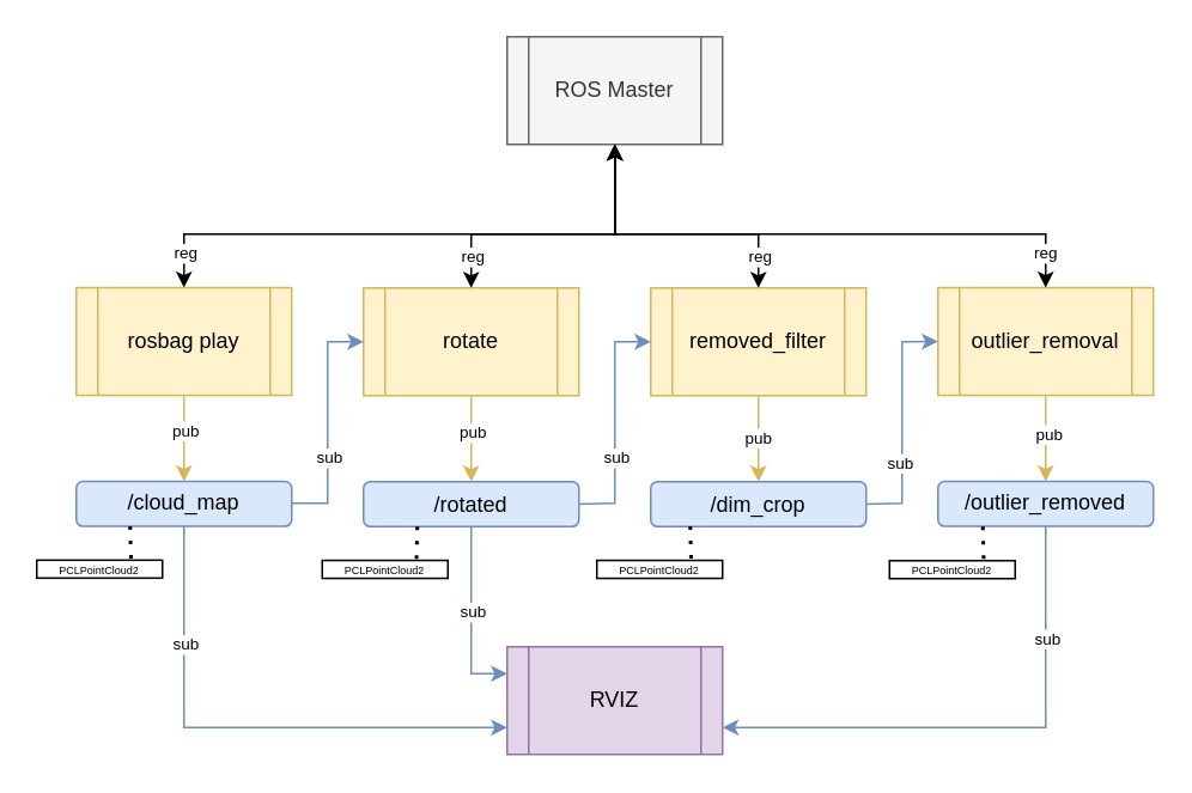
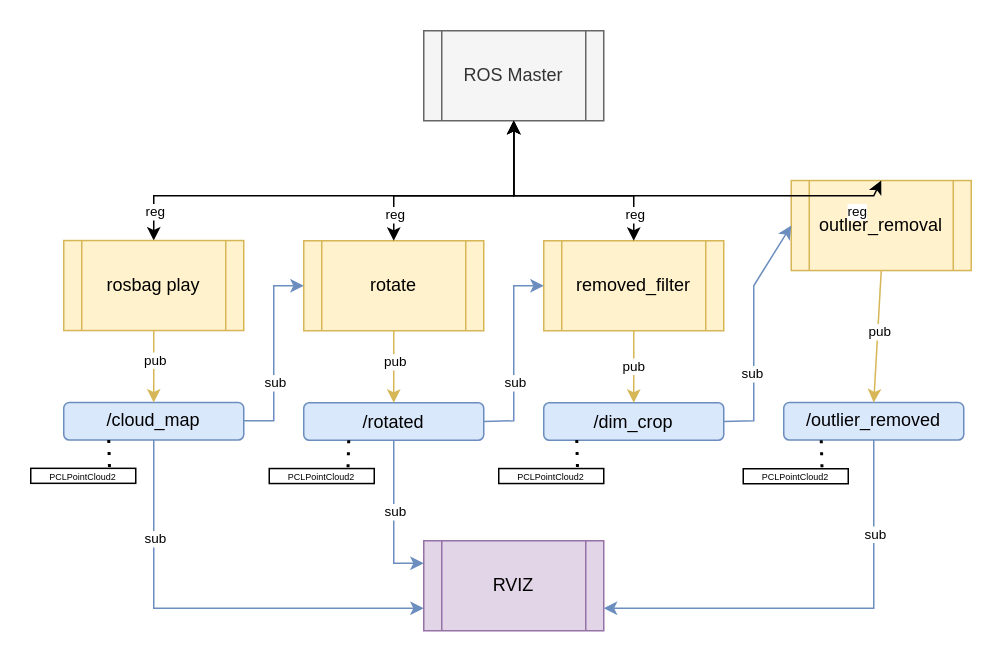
  <mxCell id="0" />
  <mxCell id="1" parent="0" />
  <mxCell id="2" value="ROS Master" style="shape=process;whiteSpace=wrap;html=1;backgroundOutline=1;fillColor=#f5f5f5;fontColor=#333333;strokeColor=#666666;" vertex="1" parent="1"><mxGeometry x="282" y="20" width="120" height="60" as="geometry" /></mxCell>
  <mxCell id="3" value="rotate" style="shape=process;whiteSpace=wrap;html=1;backgroundOutline=1;fillColor=#fff2cc;strokeColor=#d6b656;" vertex="1" parent="1"><mxGeometry x="202" y="160" width="120" height="60" as="geometry" /></mxCell>
  <mxCell id="4" value="removed_filter" style="shape=process;whiteSpace=wrap;html=1;backgroundOutline=1;fillColor=#fff2cc;strokeColor=#d6b656;" vertex="1" parent="1"><mxGeometry x="362" y="160" width="120" height="60" as="geometry" /></mxCell>
- <mxCell id="5" value="outlier_removal" style="shape=process;whiteSpace=wrap;html=1;backgroundOutline=1;fillColor=#fff2cc;strokeColor=#d6b656;" vertex="1" parent="1"><mxGeometry x="522" y="159.86" width="120" height="60" as="geometry" /></mxCell>
+ <mxCell id="5" value="outlier_removal" style="shape=process;whiteSpace=wrap;html=1;backgroundOutline=1;fillColor=#fff2cc;strokeColor=#d6b656;" vertex="1" parent="1"><mxGeometry x="527" y="119.86" width="120" height="60" as="geometry" /></mxCell>
  <mxCell id="6" value="/rotated" style="rounded=1;whiteSpace=wrap;html=1;fillColor=#dae8fc;strokeColor=#6c8ebf;" vertex="1" parent="1"><mxGeometry x="202" y="268" width="120" height="25" as="geometry" /></mxCell>
  <mxCell id="7" value="RVIZ" style="shape=process;whiteSpace=wrap;html=1;backgroundOutline=1;fillColor=#e1d5e7;strokeColor=#9673a6;" vertex="1" parent="1"><mxGeometry x="282" y="360" width="120" height="60" as="geometry" /></mxCell>
  <mxCell id="8" value="/dim_crop" style="rounded=1;whiteSpace=wrap;html=1;fillColor=#dae8fc;strokeColor=#6c8ebf;" vertex="1" parent="1"><mxGeometry x="362" y="268" width="120" height="25" as="geometry" /></mxCell>
  <mxCell id="9" value="/outlier_removed" style="rounded=1;whiteSpace=wrap;html=1;fillColor=#dae8fc;strokeColor=#6c8ebf;" vertex="1" parent="1"><mxGeometry x="522" y="267.86" width="120" height="25" as="geometry" /></mxCell>
  <mxCell id="10" value="" style="endArrow=classic;html=1;rounded=0;exitX=0.5;exitY=1;exitDx=0;exitDy=0;entryX=0.5;entryY=0;entryDx=0;entryDy=0;fillColor=#fff2cc;strokeColor=#d6b656;" edge="1" parent="1" source="3" target="6"><mxGeometry width="50" height="50" relative="1" as="geometry"><mxPoint x="461" y="200" as="sourcePoint" /><mxPoint x="511" y="150" as="targetPoint" /></mxGeometry></mxCell>
  <mxCell id="11" value="pub" style="edgeLabel;html=1;align=center;verticalAlign=middle;resizable=0;points=[];fontSize=9;" vertex="1" connectable="0" parent="10"><mxGeometry x="0.309" relative="1" as="geometry"><mxPoint y="-11" as="offset" /></mxGeometry></mxCell>
  <mxCell id="12" value="" style="endArrow=classic;html=1;rounded=0;exitX=1;exitY=0.5;exitDx=0;exitDy=0;entryX=0;entryY=0.5;entryDx=0;entryDy=0;fillColor=#dae8fc;strokeColor=#6c8ebf;" edge="1" parent="1" source="6" target="4"><mxGeometry x="1" y="50" width="50" height="50" relative="1" as="geometry"><mxPoint x="302" y="300" as="sourcePoint" /><mxPoint x="302" y="350" as="targetPoint" /><Array as="points"><mxPoint x="342" y="280" /><mxPoint x="342" y="190" /></Array><mxPoint as="offset" /></mxGeometry></mxCell>
  <mxCell id="13" value="sub" style="edgeLabel;html=1;align=center;verticalAlign=middle;resizable=0;points=[];fontSize=9;" vertex="1" connectable="0" parent="12"><mxGeometry x="-0.319" relative="1" as="geometry"><mxPoint y="-2" as="offset" /></mxGeometry></mxCell>
  <mxCell id="14" value="" style="endArrow=classic;html=1;rounded=0;fontSize=9;exitX=0.5;exitY=1;exitDx=0;exitDy=0;fillColor=#dae8fc;strokeColor=#6c8ebf;entryX=0;entryY=0.25;entryDx=0;entryDy=0;" edge="1" parent="1" source="6" target="7"><mxGeometry width="50" height="50" relative="1" as="geometry"><mxPoint x="242" y="360" as="sourcePoint" /><mxPoint x="262" y="370" as="targetPoint" /><Array as="points"><mxPoint x="262" y="375" /></Array></mxGeometry></mxCell>
  <mxCell id="15" value="sub" style="edgeLabel;html=1;align=center;verticalAlign=middle;resizable=0;points=[];fontSize=9;" vertex="1" connectable="0" parent="14"><mxGeometry x="-0.549" relative="1" as="geometry"><mxPoint y="24" as="offset" /></mxGeometry></mxCell>
  <mxCell id="16" value="" style="endArrow=classic;html=1;rounded=0;fontSize=9;exitX=0.5;exitY=1;exitDx=0;exitDy=0;entryX=1;entryY=0.75;entryDx=0;entryDy=0;fillColor=#dae8fc;strokeColor=#6c8ebf;" edge="1" parent="1" source="9" target="7"><mxGeometry width="50" height="50" relative="1" as="geometry"><mxPoint x="422" y="200" as="sourcePoint" /><mxPoint x="472" y="150" as="targetPoint" /><Array as="points"><mxPoint x="582" y="405" /></Array></mxGeometry></mxCell>
  <mxCell id="17" value="sub" style="edgeLabel;html=1;align=center;verticalAlign=middle;resizable=0;points=[];fontSize=9;" vertex="1" connectable="0" parent="16"><mxGeometry x="-0.567" relative="1" as="geometry"><mxPoint as="offset" /></mxGeometry></mxCell>
  <mxCell id="18" value="" style="endArrow=classic;html=1;rounded=0;fontSize=9;exitX=0.5;exitY=1;exitDx=0;exitDy=0;entryX=0.5;entryY=0;entryDx=0;entryDy=0;fillColor=#fff2cc;strokeColor=#d6b656;" edge="1" parent="1" source="4" target="8"><mxGeometry width="50" height="50" relative="1" as="geometry"><mxPoint x="422" y="200" as="sourcePoint" /><mxPoint x="472" y="150" as="targetPoint" /></mxGeometry></mxCell>
  <mxCell id="19" value="pub" style="edgeLabel;html=1;align=center;verticalAlign=middle;resizable=0;points=[];fontSize=9;" vertex="1" connectable="0" parent="18"><mxGeometry x="-0.048" y="-1" relative="1" as="geometry"><mxPoint as="offset" /></mxGeometry></mxCell>
  <mxCell id="20" value="" style="endArrow=classic;html=1;rounded=0;fontSize=9;exitX=1;exitY=0.5;exitDx=0;exitDy=0;entryX=0;entryY=0.5;entryDx=0;entryDy=0;fillColor=#dae8fc;strokeColor=#6c8ebf;" edge="1" parent="1" source="8" target="5"><mxGeometry width="50" height="50" relative="1" as="geometry"><mxPoint x="422" y="200" as="sourcePoint" /><mxPoint x="472" y="150" as="targetPoint" /><Array as="points"><mxPoint x="502" y="280" /><mxPoint x="502" y="190" /></Array></mxGeometry></mxCell>
  <mxCell id="21" value="sub" style="edgeLabel;html=1;align=center;verticalAlign=middle;resizable=0;points=[];fontSize=9;" vertex="1" connectable="0" parent="20"><mxGeometry x="-0.336" y="2" relative="1" as="geometry"><mxPoint as="offset" /></mxGeometry></mxCell>
  <mxCell id="22" value="" style="endArrow=classic;html=1;rounded=0;fontSize=9;exitX=0.5;exitY=1;exitDx=0;exitDy=0;entryX=0.5;entryY=0;entryDx=0;entryDy=0;fillColor=#fff2cc;strokeColor=#d6b656;" edge="1" parent="1" source="5" target="9"><mxGeometry width="50" height="50" relative="1" as="geometry"><mxPoint x="382" y="199.86" as="sourcePoint" /><mxPoint x="432" y="149.86" as="targetPoint" /></mxGeometry></mxCell>
  <mxCell id="23" value="pub" style="edgeLabel;html=1;align=center;verticalAlign=middle;resizable=0;points=[];fontSize=9;" vertex="1" connectable="0" parent="22"><mxGeometry x="-0.077" y="1" relative="1" as="geometry"><mxPoint as="offset" /></mxGeometry></mxCell>
  <mxCell id="24" value="" style="endArrow=classic;startArrow=classic;html=1;rounded=0;fontSize=9;exitX=0.5;exitY=0;exitDx=0;exitDy=0;entryX=0.5;entryY=1;entryDx=0;entryDy=0;" edge="1" parent="1" source="4" target="2"><mxGeometry width="50" height="50" relative="1" as="geometry"><mxPoint x="352" y="160" as="sourcePoint" /><mxPoint x="362" y="100" as="targetPoint" /><Array as="points"><mxPoint x="422" y="130" /><mxPoint x="342" y="130" /></Array></mxGeometry></mxCell>
  <mxCell id="25" value="reg" style="edgeLabel;html=1;align=center;verticalAlign=middle;resizable=0;points=[];fontSize=9;" vertex="1" connectable="0" parent="24"><mxGeometry x="-0.5" y="-1" relative="1" as="geometry"><mxPoint x="10" y="13" as="offset" /></mxGeometry></mxCell>
  <mxCell id="26" value="" style="endArrow=classic;startArrow=classic;html=1;rounded=0;fontSize=9;exitX=0.5;exitY=0;exitDx=0;exitDy=0;entryX=0.5;entryY=1;entryDx=0;entryDy=0;" edge="1" parent="1" source="5" target="2"><mxGeometry width="50" height="50" relative="1" as="geometry"><mxPoint x="422" y="200" as="sourcePoint" /><mxPoint x="362" y="110" as="targetPoint" /><Array as="points"><mxPoint x="582" y="130" /><mxPoint x="342" y="130" /></Array></mxGeometry></mxCell>
  <mxCell id="27" value="reg" style="edgeLabel;html=1;align=center;verticalAlign=middle;resizable=0;points=[];fontSize=9;" vertex="1" connectable="0" parent="26"><mxGeometry x="-0.333" y="-1" relative="1" as="geometry"><mxPoint x="77" y="11" as="offset" /></mxGeometry></mxCell>
  <mxCell id="28" value="" style="endArrow=classic;startArrow=classic;html=1;rounded=0;fontSize=9;exitX=0.5;exitY=0;exitDx=0;exitDy=0;entryX=0.5;entryY=1;entryDx=0;entryDy=0;" edge="1" parent="1" source="36" target="2"><mxGeometry width="50" height="50" relative="1" as="geometry"><mxPoint x="422" y="200" as="sourcePoint" /><mxPoint x="422" y="110" as="targetPoint" /><Array as="points"><mxPoint x="102" y="130" /><mxPoint x="342" y="130" /></Array></mxGeometry></mxCell>
  <mxCell id="29" value="reg" style="edgeLabel;html=1;align=center;verticalAlign=middle;resizable=0;points=[];fontSize=9;" vertex="1" connectable="0" parent="28"><mxGeometry x="0.157" y="-2" relative="1" as="geometry"><mxPoint x="-155" y="8" as="offset" /></mxGeometry></mxCell>
  <mxCell id="30" value="" style="endArrow=none;dashed=1;html=1;dashPattern=1 3;strokeWidth=2;rounded=0;fontSize=9;exitX=0.25;exitY=1;exitDx=0;exitDy=0;entryX=0.75;entryY=0;entryDx=0;entryDy=0;" edge="1" parent="1" source="6" target="31"><mxGeometry width="50" height="50" relative="1" as="geometry"><mxPoint x="221.8" y="293.625" as="sourcePoint" /><mxPoint x="218" y="314" as="targetPoint" /></mxGeometry></mxCell>
  <mxCell id="31" value="&lt;font style=&quot;font-size: 6px;&quot;&gt;PCLPointCloud2&lt;/font&gt;" style="rounded=0;whiteSpace=wrap;html=1;fontSize=9;" vertex="1" parent="1"><mxGeometry x="179" y="311.86" width="70" height="10" as="geometry" /></mxCell>
  <mxCell id="32" value="" style="endArrow=none;dashed=1;html=1;dashPattern=1 3;strokeWidth=2;rounded=0;fontSize=9;exitX=0.25;exitY=1;exitDx=0;exitDy=0;entryX=0.75;entryY=0;entryDx=0;entryDy=0;" edge="1" parent="1" target="33"><mxGeometry width="50" height="50" relative="1" as="geometry"><mxPoint x="384" y="292.86" as="sourcePoint" /><mxPoint x="371" y="313.86" as="targetPoint" /></mxGeometry></mxCell>
  <mxCell id="33" value="&lt;font style=&quot;font-size: 6px;&quot;&gt;PCLPointCloud2&lt;/font&gt;" style="rounded=0;whiteSpace=wrap;html=1;fontSize=9;" vertex="1" parent="1"><mxGeometry x="332" y="311.86" width="70" height="10" as="geometry" /></mxCell>
  <mxCell id="34" value="" style="endArrow=none;dashed=1;html=1;dashPattern=1 3;strokeWidth=2;rounded=0;fontSize=9;exitX=0.25;exitY=1;exitDx=0;exitDy=0;entryX=0.75;entryY=0;entryDx=0;entryDy=0;" edge="1" parent="1" target="35"><mxGeometry width="50" height="50" relative="1" as="geometry"><mxPoint x="547" y="293" as="sourcePoint" /><mxPoint x="534" y="314" as="targetPoint" /></mxGeometry></mxCell>
  <mxCell id="35" value="&lt;font style=&quot;font-size: 6px;&quot;&gt;PCLPointCloud2&lt;/font&gt;" style="rounded=0;whiteSpace=wrap;html=1;fontSize=9;" vertex="1" parent="1"><mxGeometry x="495" y="312" width="70" height="10" as="geometry" /></mxCell>
  <mxCell id="36" value="rosbag play" style="shape=process;whiteSpace=wrap;html=1;backgroundOutline=1;fillColor=#fff2cc;strokeColor=#d6b656;" vertex="1" parent="1"><mxGeometry x="42" y="159.86" width="120" height="60" as="geometry" /></mxCell>
  <mxCell id="37" value="/cloud_map" style="rounded=1;whiteSpace=wrap;html=1;fillColor=#dae8fc;strokeColor=#6c8ebf;" vertex="1" parent="1"><mxGeometry x="42" y="267.86" width="120" height="25" as="geometry" /></mxCell>
  <mxCell id="38" value="" style="endArrow=classic;html=1;rounded=0;exitX=0.5;exitY=1;exitDx=0;exitDy=0;entryX=0.5;entryY=0;entryDx=0;entryDy=0;fillColor=#fff2cc;strokeColor=#d6b656;" edge="1" parent="1" source="36" target="37"><mxGeometry width="50" height="50" relative="1" as="geometry"><mxPoint x="300" y="199.86" as="sourcePoint" /><mxPoint x="350" y="149.86" as="targetPoint" /></mxGeometry></mxCell>
  <mxCell id="39" value="pub" style="edgeLabel;html=1;align=center;verticalAlign=middle;resizable=0;points=[];fontSize=9;" vertex="1" connectable="0" parent="38"><mxGeometry x="0.309" relative="1" as="geometry"><mxPoint y="-11" as="offset" /></mxGeometry></mxCell>
  <mxCell id="40" value="" style="endArrow=classic;html=1;rounded=0;fontSize=9;exitX=0.5;exitY=1;exitDx=0;exitDy=0;entryX=0;entryY=0.75;entryDx=0;entryDy=0;fillColor=#dae8fc;strokeColor=#6c8ebf;" edge="1" parent="1" source="37" target="7"><mxGeometry width="50" height="50" relative="1" as="geometry"><mxPoint x="81" y="359.86" as="sourcePoint" /><mxPoint x="201" y="369.86" as="targetPoint" /><Array as="points"><mxPoint x="102" y="405" /></Array></mxGeometry></mxCell>
  <mxCell id="41" value="sub" style="edgeLabel;html=1;align=center;verticalAlign=middle;resizable=0;points=[];fontSize=9;" vertex="1" connectable="0" parent="40"><mxGeometry x="-0.549" relative="1" as="geometry"><mxPoint as="offset" /></mxGeometry></mxCell>
  <mxCell id="42" value="" style="endArrow=none;dashed=1;html=1;dashPattern=1 3;strokeWidth=2;rounded=0;fontSize=9;exitX=0.25;exitY=1;exitDx=0;exitDy=0;entryX=0.75;entryY=0;entryDx=0;entryDy=0;" edge="1" parent="1" source="37" target="43"><mxGeometry width="50" height="50" relative="1" as="geometry"><mxPoint x="60.8" y="293.485" as="sourcePoint" /><mxPoint x="57" y="313.86" as="targetPoint" /></mxGeometry></mxCell>
  <mxCell id="43" value="&lt;font style=&quot;font-size: 6px;&quot;&gt;PCLPointCloud2&lt;/font&gt;" style="rounded=0;whiteSpace=wrap;html=1;fontSize=9;" vertex="1" parent="1"><mxGeometry x="20" y="311.72" width="70" height="10" as="geometry" /></mxCell>
  <mxCell id="44" value="" style="endArrow=classic;html=1;rounded=0;entryX=0;entryY=0.5;entryDx=0;entryDy=0;fillColor=#dae8fc;strokeColor=#6c8ebf;" edge="1" parent="1" target="3"><mxGeometry x="1" y="50" width="50" height="50" relative="1" as="geometry"><mxPoint x="162" y="280" as="sourcePoint" /><mxPoint x="202" y="190" as="targetPoint" /><Array as="points"><mxPoint x="182" y="280" /><mxPoint x="182" y="190" /></Array><mxPoint as="offset" /></mxGeometry></mxCell>
  <mxCell id="45" value="sub" style="edgeLabel;html=1;align=center;verticalAlign=middle;resizable=0;points=[];fontSize=9;" vertex="1" connectable="0" parent="44"><mxGeometry x="-0.319" relative="1" as="geometry"><mxPoint y="-2" as="offset" /></mxGeometry></mxCell>
  <mxCell id="46" value="" style="endArrow=classic;startArrow=classic;html=1;rounded=0;fontSize=9;exitX=0.5;exitY=0;exitDx=0;exitDy=0;entryX=0.5;entryY=1;entryDx=0;entryDy=0;" edge="1" parent="1" source="3" target="2"><mxGeometry width="50" height="50" relative="1" as="geometry"><mxPoint x="412" y="180" as="sourcePoint" /><mxPoint x="332" y="100" as="targetPoint" /><Array as="points"><mxPoint x="262" y="130" /><mxPoint x="342" y="130" /></Array></mxGeometry></mxCell>
  <mxCell id="47" value="reg" style="edgeLabel;html=1;align=center;verticalAlign=middle;resizable=0;points=[];fontSize=9;" vertex="1" connectable="0" parent="46"><mxGeometry x="-0.5" y="-1" relative="1" as="geometry"><mxPoint x="-10" y="11" as="offset" /></mxGeometry></mxCell>
